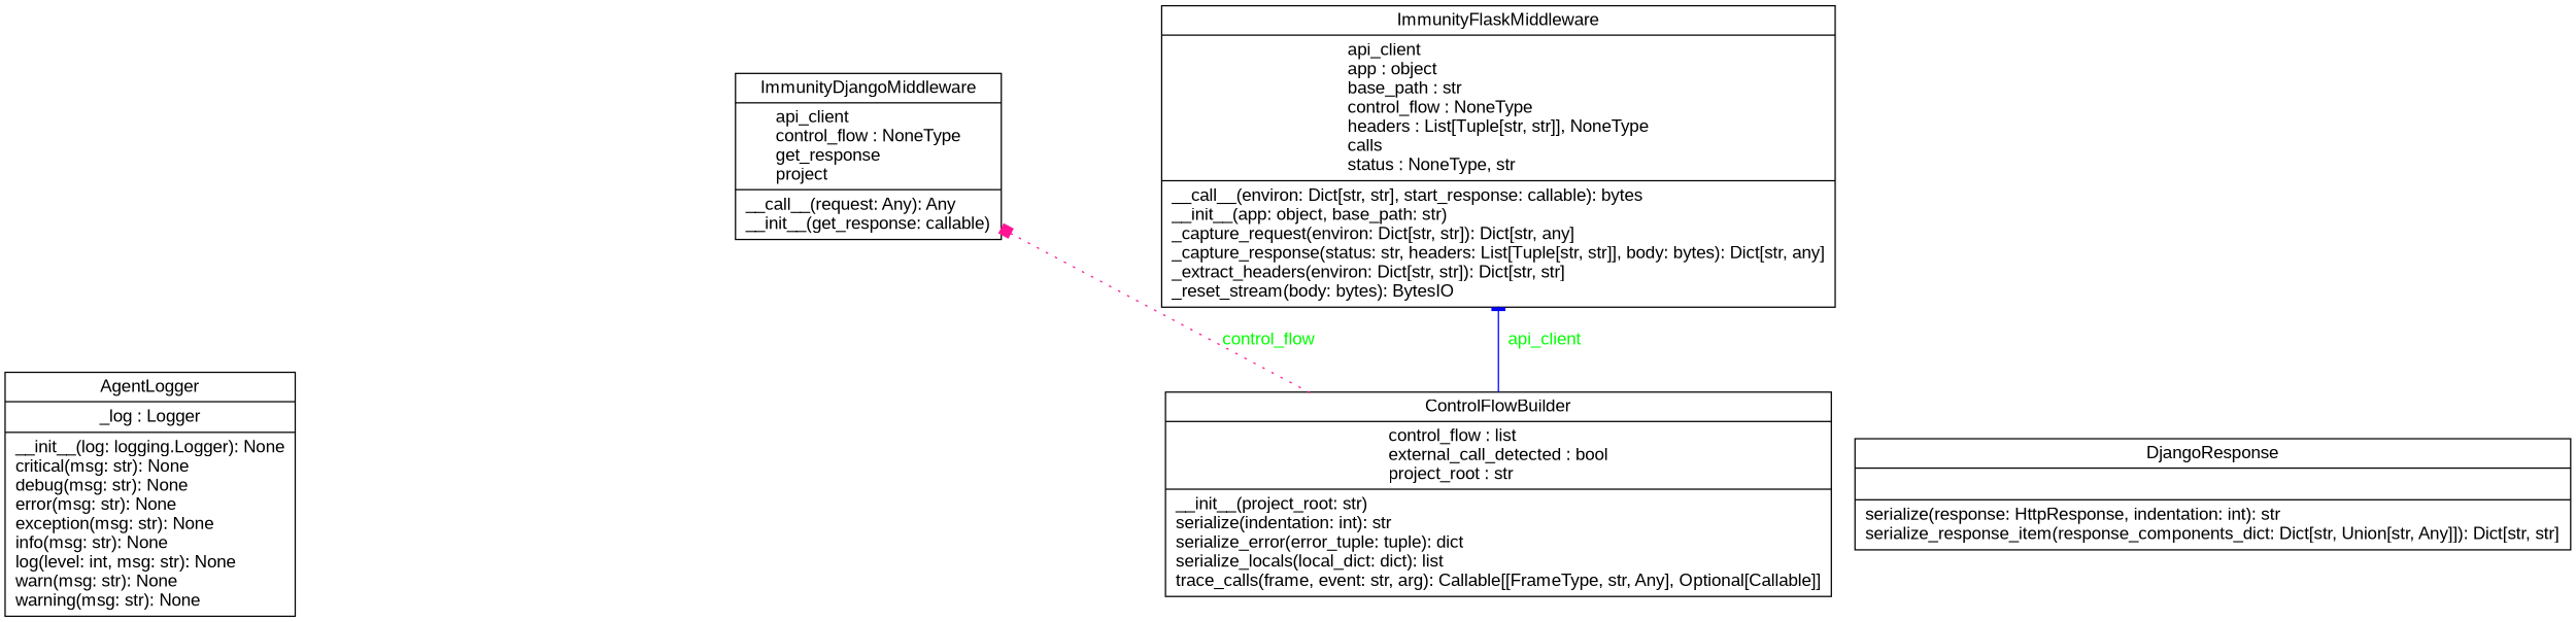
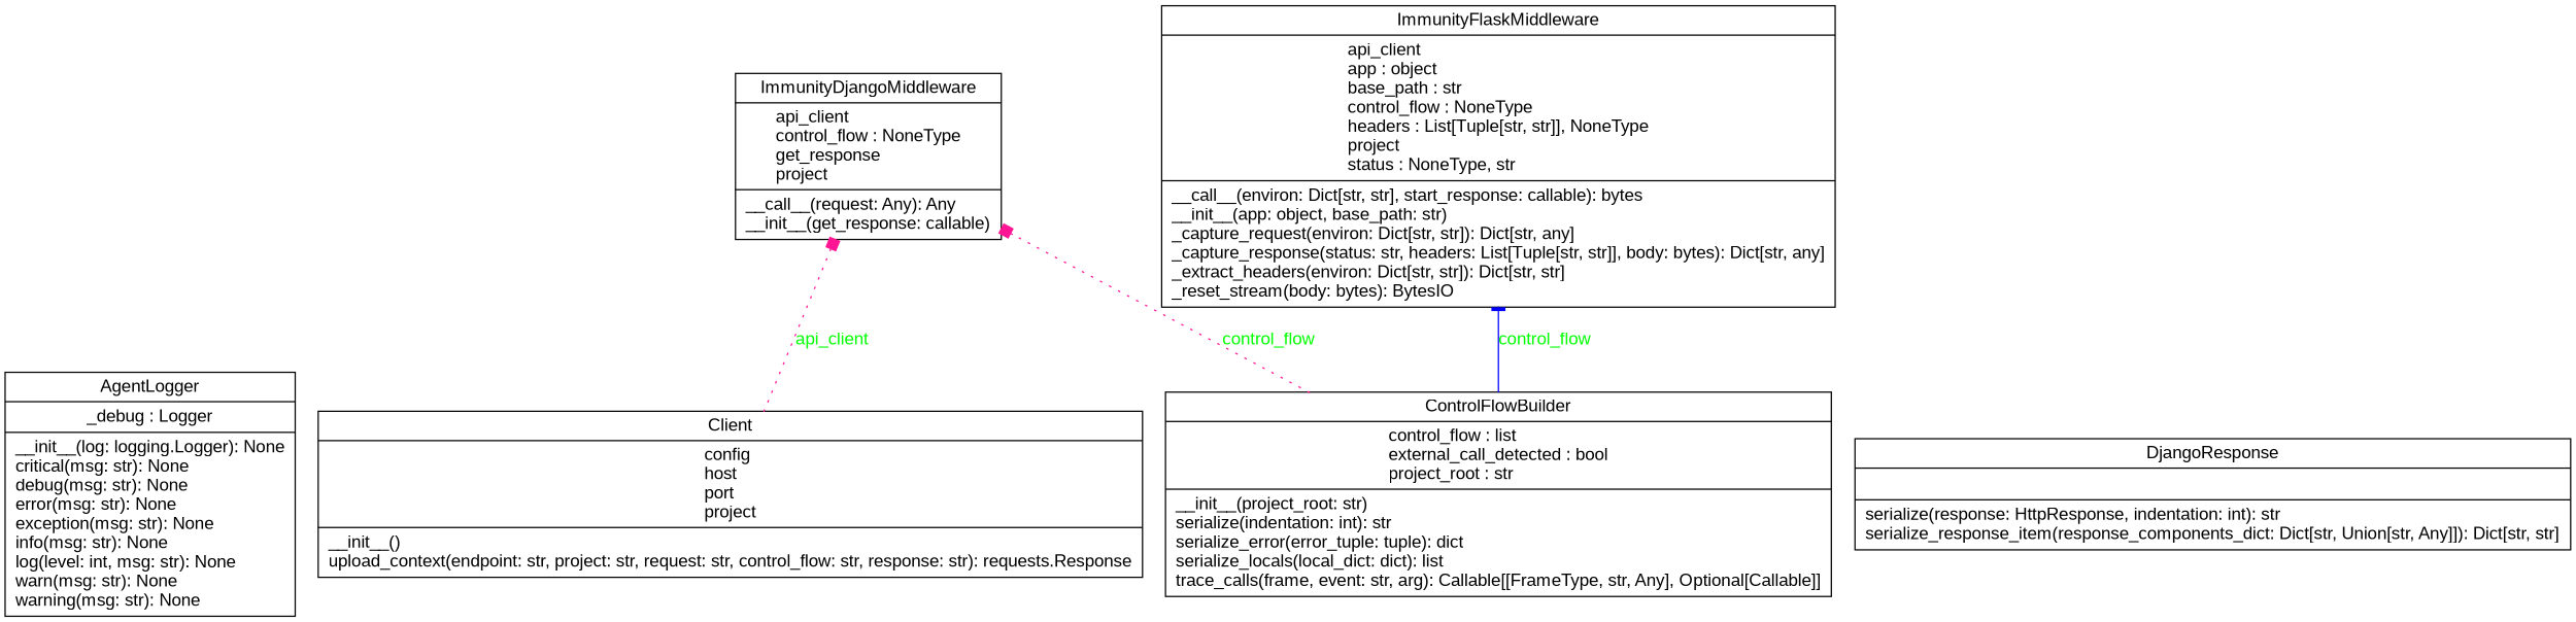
  digraph {
    fontname="Liberation Sans"
    rankdir=BT
    node [color=black fontcolor=black fontname="Liberation Sans" shape=record style=solid]
    edge [arrowhead=box arrowtail=none color=deeppink fontcolor=green fontname="Liberation Sans" style=dotted]
-   n1 [label=<{AgentLogger|_log : Logger<br ALIGN="LEFT"/>|__init__(log: logging.Logger): None<br ALIGN="LEFT"/>critical(msg: str): None<br ALIGN="LEFT"/>debug(msg: str): None<br ALIGN="LEFT"/>error(msg: str): None<br ALIGN="LEFT"/>exception(msg: str): None<br ALIGN="LEFT"/>info(msg: str): None<br ALIGN="LEFT"/>log(level: int, msg: str): None<br ALIGN="LEFT"/>warn(msg: str): None<br ALIGN="LEFT"/>warning(msg: str): None<br ALIGN="LEFT"/>}>]
+   n1 [label=<{AgentLogger|_debug : Logger<br ALIGN="LEFT"/>|__init__(log: logging.Logger): None<br ALIGN="LEFT"/>critical(msg: str): None<br ALIGN="LEFT"/>debug(msg: str): None<br ALIGN="LEFT"/>error(msg: str): None<br ALIGN="LEFT"/>exception(msg: str): None<br ALIGN="LEFT"/>info(msg: str): None<br ALIGN="LEFT"/>log(level: int, msg: str): None<br ALIGN="LEFT"/>warn(msg: str): None<br ALIGN="LEFT"/>warning(msg: str): None<br ALIGN="LEFT"/>}>]
+   n2 [label=<{Client|config<br ALIGN="LEFT"/>host<br ALIGN="LEFT"/>port<br ALIGN="LEFT"/>project<br ALIGN="LEFT"/>|__init__()<br ALIGN="LEFT"/>upload_context(endpoint: str, project: str, request: str, control_flow: str, response: str): requests.Response<br ALIGN="LEFT"/>}>]
    n3 [label=<{ImmunityDjangoMiddleware|api_client<br ALIGN="LEFT"/>control_flow : NoneType<br ALIGN="LEFT"/>get_response<br ALIGN="LEFT"/>project<br ALIGN="LEFT"/>|__call__(request: Any): Any<br ALIGN="LEFT"/>__init__(get_response: callable)<br ALIGN="LEFT"/>}>]
-   n4 [label=<{ImmunityFlaskMiddleware|api_client<br ALIGN="LEFT"/>app : object<br ALIGN="LEFT"/>base_path : str<br ALIGN="LEFT"/>control_flow : NoneType<br ALIGN="LEFT"/>headers : List[Tuple[str, str]], NoneType<br ALIGN="LEFT"/>calls<br ALIGN="LEFT"/>status : NoneType, str<br ALIGN="LEFT"/>|__call__(environ: Dict[str, str], start_response: callable): bytes<br ALIGN="LEFT"/>__init__(app: object, base_path: str)<br ALIGN="LEFT"/>_capture_request(environ: Dict[str, str]): Dict[str, any]<br ALIGN="LEFT"/>_capture_response(status: str, headers: List[Tuple[str, str]], body: bytes): Dict[str, any]<br ALIGN="LEFT"/>_extract_headers(environ: Dict[str, str]): Dict[str, str]<br ALIGN="LEFT"/>_reset_stream(body: bytes): BytesIO<br ALIGN="LEFT"/>}>]
+   n4 [label=<{ImmunityFlaskMiddleware|api_client<br ALIGN="LEFT"/>app : object<br ALIGN="LEFT"/>base_path : str<br ALIGN="LEFT"/>control_flow : NoneType<br ALIGN="LEFT"/>headers : List[Tuple[str, str]], NoneType<br ALIGN="LEFT"/>project<br ALIGN="LEFT"/>status : NoneType, str<br ALIGN="LEFT"/>|__call__(environ: Dict[str, str], start_response: callable): bytes<br ALIGN="LEFT"/>__init__(app: object, base_path: str)<br ALIGN="LEFT"/>_capture_request(environ: Dict[str, str]): Dict[str, any]<br ALIGN="LEFT"/>_capture_response(status: str, headers: List[Tuple[str, str]], body: bytes): Dict[str, any]<br ALIGN="LEFT"/>_extract_headers(environ: Dict[str, str]): Dict[str, str]<br ALIGN="LEFT"/>_reset_stream(body: bytes): BytesIO<br ALIGN="LEFT"/>}>]
    n5 [label=<{ControlFlowBuilder|control_flow : list<br ALIGN="LEFT"/>external_call_detected : bool<br ALIGN="LEFT"/>project_root : str<br ALIGN="LEFT"/>|__init__(project_root: str)<br ALIGN="LEFT"/>serialize(indentation: int): str<br ALIGN="LEFT"/>serialize_error(error_tuple: tuple): dict<br ALIGN="LEFT"/>serialize_locals(local_dict: dict): list<br ALIGN="LEFT"/>trace_calls(frame, event: str, arg): Callable[[FrameType, str, Any], Optional[Callable]]<br ALIGN="LEFT"/>}>]
    n6 [label=<{DjangoResponse|<br ALIGN="LEFT"/>|serialize(response: HttpResponse, indentation: int): str<br ALIGN="LEFT"/>serialize_response_item(response_components_dict: Dict[str, Union[str, Any]]): Dict[str, str]<br ALIGN="LEFT"/>}>]
+   n2 -> n3 [label=api_client]
    n5 -> n3 [label=control_flow]
-   n5 -> n4 [arrowhead=tee color=blue label=api_client style=solid]
+   n5 -> n4 [arrowhead=tee color=blue label=control_flow style=solid]
  }
